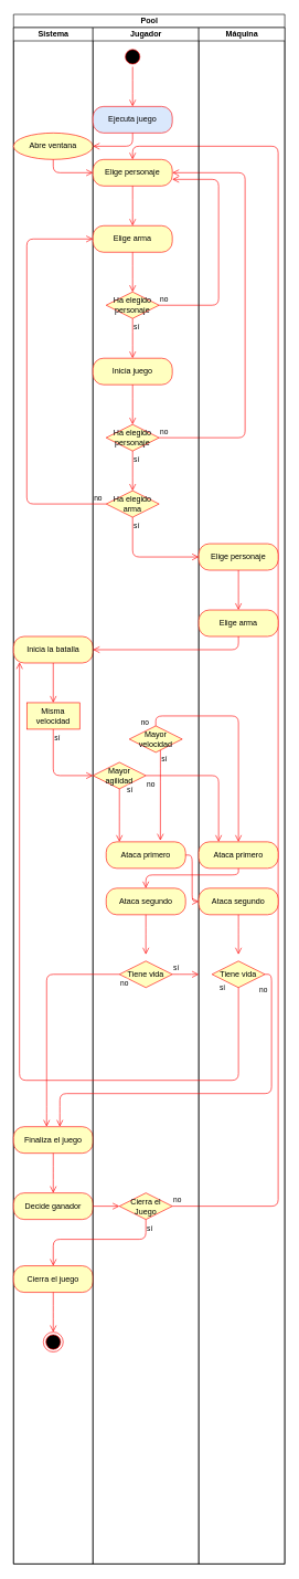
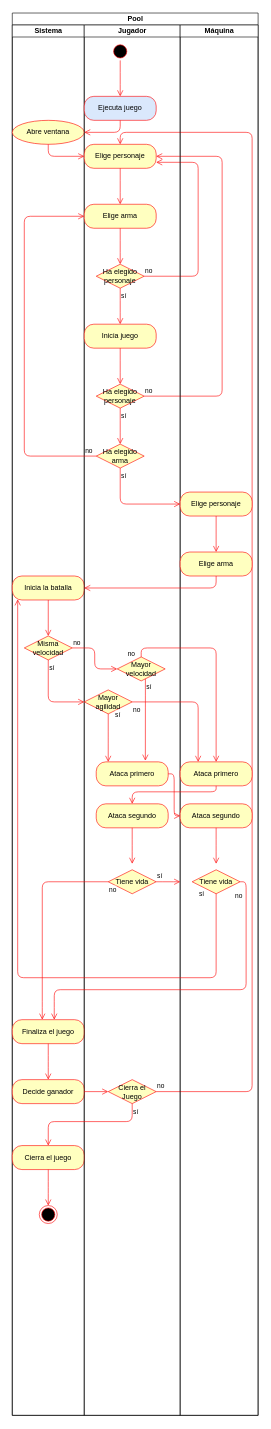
  <mxCell id="0" />
  <mxCell id="1" parent="0" />
  <mxCell id="2" value="Pool" style="swimlane;html=1;childLayout=stackLayout;resizeParent=1;resizeParentMax=0;startSize=20;" vertex="1" parent="1"><mxGeometry y="20" width="410" height="2339" as="geometry" x="20" /></mxCell>
  <mxCell id="3" value="Sistema" style="swimlane;html=1;startSize=20;" vertex="1" parent="2"><mxGeometry y="20" width="120" height="2319" as="geometry" /></mxCell>
  <mxCell id="4" value="Abre ventana" style="ellipse;whiteSpace=wrap;html=1;arcSize=40;fontColor=#000000;fillColor=#ffffc0;strokeColor=#ff0000;" vertex="1" parent="3"><mxGeometry y="159" width="120" height="40" as="geometry" /></mxCell>
  <mxCell id="5" value="Inicia la batalla" style="rounded=1;whiteSpace=wrap;html=1;arcSize=40;fontColor=#000000;fillColor=#ffffc0;strokeColor=#ff0000;" vertex="1" parent="3"><mxGeometry y="919" width="120" height="40" as="geometry" /></mxCell>
  <mxCell id="6" value="" style="edgeStyle=orthogonalEdgeStyle;html=1;verticalAlign=bottom;endArrow=open;endSize=8;strokeColor=#ff0000;" edge="1" source="5" parent="3"><mxGeometry relative="1" as="geometry"><mxPoint x="60" y="1019" as="targetPoint" /></mxGeometry></mxCell>
- <mxCell id="7" value="Misma&lt;br&gt;velocidad" style="whiteSpace=wrap;html=1;fillColor=#ffffc0;strokeColor=#ff0000;rounded=0;" vertex="1" parent="3"><mxGeometry x="20" y="1019" width="80" height="40" as="geometry" /></mxCell>
+ <mxCell id="7" value="Misma&lt;br&gt;velocidad" style="rhombus;whiteSpace=wrap;html=1;fillColor=#ffffc0;strokeColor=#ff0000;" vertex="1" parent="3"><mxGeometry x="20" y="1019" width="80" height="40" as="geometry" /></mxCell>
  <mxCell id="8" value="sí" style="edgeStyle=orthogonalEdgeStyle;html=1;align=left;verticalAlign=top;endArrow=open;endSize=8;strokeColor=#ff0000;" edge="1" source="7" parent="3"><mxGeometry x="-1" relative="1" as="geometry"><mxPoint x="120" y="1129" as="targetPoint" /><Array as="points"><mxPoint x="60" y="1129" /></Array></mxGeometry></mxCell>
  <mxCell id="9" value="Finaliza el juego" style="rounded=1;whiteSpace=wrap;html=1;arcSize=40;fontColor=#000000;fillColor=#ffffc0;strokeColor=#ff0000;" vertex="1" parent="3"><mxGeometry y="1659" width="120" height="40" as="geometry" /></mxCell>
  <mxCell id="10" value="" style="edgeStyle=orthogonalEdgeStyle;html=1;verticalAlign=bottom;endArrow=open;endSize=8;strokeColor=#ff0000;" edge="1" source="9" parent="3"><mxGeometry relative="1" as="geometry"><mxPoint x="60" y="1759" as="targetPoint" /></mxGeometry></mxCell>
  <mxCell id="11" value="Decide ganador" style="rounded=1;whiteSpace=wrap;html=1;arcSize=40;fontColor=#000000;fillColor=#ffffc0;strokeColor=#ff0000;" vertex="1" parent="3"><mxGeometry y="1759" width="120" height="40" as="geometry" /></mxCell>
  <mxCell id="12" value="" style="ellipse;html=1;shape=endState;fillColor=#000000;strokeColor=#ff0000;" vertex="1" parent="3"><mxGeometry x="45" y="1969" width="30" height="30" as="geometry" /></mxCell>
  <mxCell id="13" value="Cierra el juego" style="rounded=1;whiteSpace=wrap;html=1;arcSize=40;fontColor=#000000;fillColor=#ffffc0;strokeColor=#ff0000;" vertex="1" parent="3"><mxGeometry y="1869" width="120" height="40" as="geometry" /></mxCell>
  <mxCell id="14" value="" style="edgeStyle=orthogonalEdgeStyle;html=1;verticalAlign=bottom;endArrow=open;endSize=8;strokeColor=#ff0000;" edge="1" source="13" parent="3"><mxGeometry relative="1" as="geometry"><mxPoint x="60" y="1969" as="targetPoint" /></mxGeometry></mxCell>
  <mxCell id="15" value="Jugador" style="swimlane;html=1;startSize=20;" vertex="1" parent="2"><mxGeometry x="120" y="20" width="160" height="2319" as="geometry" /></mxCell>
  <mxCell id="16" value="" style="ellipse;html=1;shape=startState;fillColor=#000000;strokeColor=#ff0000;" vertex="1" parent="15"><mxGeometry x="45" y="29" width="30" height="30" as="geometry" /></mxCell>
  <mxCell id="17" value="" style="edgeStyle=orthogonalEdgeStyle;html=1;verticalAlign=bottom;endArrow=open;endSize=8;strokeColor=#ff0000;" edge="1" source="16" parent="15"><mxGeometry relative="1" as="geometry"><mxPoint x="60" y="119" as="targetPoint" /></mxGeometry></mxCell>
  <mxCell id="18" value="Ejecuta juego" style="rounded=1;whiteSpace=wrap;html=1;arcSize=40;fontColor=#000000;fillColor=#dae8fc;strokeColor=#ff0000;" vertex="1" parent="15"><mxGeometry y="119" width="120" height="40" as="geometry" /></mxCell>
  <mxCell id="19" value="Elige personaje" style="rounded=1;whiteSpace=wrap;html=1;arcSize=40;fontColor=#000000;fillColor=#ffffc0;strokeColor=#ff0000;" vertex="1" parent="15"><mxGeometry y="199" width="120" height="40" as="geometry" /></mxCell>
  <mxCell id="20" value="" style="edgeStyle=orthogonalEdgeStyle;html=1;verticalAlign=bottom;endArrow=open;endSize=8;strokeColor=#ff0000;" edge="1" source="19" parent="15"><mxGeometry relative="1" as="geometry"><mxPoint x="60" y="299" as="targetPoint" /></mxGeometry></mxCell>
  <mxCell id="21" value="Elige arma" style="rounded=1;whiteSpace=wrap;html=1;arcSize=40;fontColor=#000000;fillColor=#ffffc0;strokeColor=#ff0000;" vertex="1" parent="15"><mxGeometry y="299" width="120" height="40" as="geometry" /></mxCell>
  <mxCell id="22" value="" style="edgeStyle=orthogonalEdgeStyle;html=1;verticalAlign=bottom;endArrow=open;endSize=8;strokeColor=#ff0000;" edge="1" source="21" parent="15"><mxGeometry relative="1" as="geometry"><mxPoint x="60" y="399" as="targetPoint" /></mxGeometry></mxCell>
  <mxCell id="23" value="Ha elegido&lt;br&gt;personaje" style="rhombus;whiteSpace=wrap;html=1;fillColor=#ffffc0;strokeColor=#ff0000;" vertex="1" parent="15"><mxGeometry x="20" y="399" width="80" height="40" as="geometry" /></mxCell>
  <mxCell id="24" value="no" style="edgeStyle=orthogonalEdgeStyle;html=1;align=left;verticalAlign=bottom;endArrow=open;endSize=8;strokeColor=#ff0000;" edge="1" source="23" parent="15"><mxGeometry x="-1" relative="1" as="geometry"><mxPoint x="120" y="229" as="targetPoint" /><Array as="points"><mxPoint x="190" y="419" /><mxPoint x="190" y="229" /><mxPoint x="120" y="229" /></Array></mxGeometry></mxCell>
  <mxCell id="25" value="sí" style="edgeStyle=orthogonalEdgeStyle;html=1;align=left;verticalAlign=top;endArrow=open;endSize=8;strokeColor=#ff0000;" edge="1" source="23" parent="15"><mxGeometry x="-1" relative="1" as="geometry"><mxPoint x="60" y="499" as="targetPoint" /></mxGeometry></mxCell>
  <mxCell id="26" value="Inicia juego" style="rounded=1;whiteSpace=wrap;html=1;arcSize=40;fontColor=#000000;fillColor=#ffffc0;strokeColor=#ff0000;" vertex="1" parent="15"><mxGeometry y="499" width="120" height="40" as="geometry" /></mxCell>
  <mxCell id="27" value="" style="edgeStyle=orthogonalEdgeStyle;html=1;verticalAlign=bottom;endArrow=open;endSize=8;strokeColor=#ff0000;" edge="1" source="26" parent="15"><mxGeometry relative="1" as="geometry"><mxPoint x="60" y="599" as="targetPoint" /></mxGeometry></mxCell>
  <mxCell id="28" value="Ha elegido&lt;br&gt;personaje" style="rhombus;whiteSpace=wrap;html=1;fillColor=#ffffc0;strokeColor=#ff0000;" vertex="1" parent="15"><mxGeometry x="20" y="599" width="80" height="40" as="geometry" /></mxCell>
  <mxCell id="29" value="no" style="edgeStyle=orthogonalEdgeStyle;html=1;align=left;verticalAlign=bottom;endArrow=open;endSize=8;strokeColor=#ff0000;" edge="1" source="28" parent="15"><mxGeometry x="-1" relative="1" as="geometry"><mxPoint x="120" y="219" as="targetPoint" /><Array as="points"><mxPoint x="230" y="619" /><mxPoint x="230" y="219" /><mxPoint x="120" y="219" /></Array></mxGeometry></mxCell>
  <mxCell id="30" value="sí" style="edgeStyle=orthogonalEdgeStyle;html=1;align=left;verticalAlign=top;endArrow=open;endSize=8;strokeColor=#ff0000;" edge="1" source="28" parent="15"><mxGeometry x="-1" relative="1" as="geometry"><mxPoint x="60" y="699" as="targetPoint" /></mxGeometry></mxCell>
  <mxCell id="31" value="Ha elegido&lt;br&gt;arma" style="rhombus;whiteSpace=wrap;html=1;fillColor=#ffffc0;strokeColor=#ff0000;" vertex="1" parent="15"><mxGeometry x="20" y="699" width="80" height="40" as="geometry" /></mxCell>
  <mxCell id="32" value="no" style="edgeStyle=orthogonalEdgeStyle;html=1;align=left;verticalAlign=bottom;endArrow=open;endSize=8;strokeColor=#ff0000;" edge="1" source="31" parent="15" target="21"><mxGeometry x="-0.935" relative="1" as="geometry"><mxPoint x="-50" y="309" as="targetPoint" /><Array as="points"><mxPoint x="-100" y="719" /><mxPoint x="-100" y="319" /></Array><mxPoint as="offset" /></mxGeometry></mxCell>
  <mxCell id="33" value="Mayor&lt;br&gt;velocidad" style="rhombus;whiteSpace=wrap;html=1;fillColor=#ffffc0;strokeColor=#ff0000;" vertex="1" parent="15"><mxGeometry x="55" y="1054" width="80" height="40" as="geometry" /></mxCell>
  <mxCell id="34" value="sí" style="edgeStyle=orthogonalEdgeStyle;html=1;align=left;verticalAlign=top;endArrow=open;endSize=8;strokeColor=#ff0000;entryX=0.683;entryY=-0.05;entryDx=0;entryDy=0;entryPerimeter=0;" edge="1" source="33" parent="15" target="35"><mxGeometry x="-1" relative="1" as="geometry"><mxPoint x="100" y="1219" as="targetPoint" /><Array as="points"><mxPoint x="102" y="1129" /><mxPoint x="102" y="1129" /></Array></mxGeometry></mxCell>
  <mxCell id="35" value="Ataca primero" style="rounded=1;whiteSpace=wrap;html=1;arcSize=40;fontColor=#000000;fillColor=#ffffc0;strokeColor=#ff0000;" vertex="1" parent="15"><mxGeometry x="20" y="1229" width="120" height="40" as="geometry" /></mxCell>
  <mxCell id="36" value="Mayor&lt;br&gt;agilidad" style="rhombus;whiteSpace=wrap;html=1;fillColor=#ffffc0;strokeColor=#ff0000;" vertex="1" parent="15"><mxGeometry y="1109" width="80" height="40" as="geometry" /></mxCell>
  <mxCell id="37" value="sí" style="edgeStyle=orthogonalEdgeStyle;html=1;align=left;verticalAlign=bottom;endArrow=open;endSize=8;strokeColor=#ff0000;" edge="1" source="36" parent="15"><mxGeometry x="-0.75" y="10" relative="1" as="geometry"><mxPoint x="40" y="1229" as="targetPoint" /><Array as="points"><mxPoint x="40" y="1189" /><mxPoint x="40" y="1189" /></Array><mxPoint as="offset" /></mxGeometry></mxCell>
  <mxCell id="38" value="Ataca segundo" style="rounded=1;whiteSpace=wrap;html=1;arcSize=40;fontColor=#000000;fillColor=#ffffc0;strokeColor=#ff0000;" vertex="1" parent="15"><mxGeometry x="20" y="1299" width="120" height="40" as="geometry" /></mxCell>
  <mxCell id="39" value="" style="edgeStyle=orthogonalEdgeStyle;html=1;verticalAlign=bottom;endArrow=open;endSize=8;strokeColor=#ff0000;" edge="1" source="38" parent="15"><mxGeometry relative="1" as="geometry"><mxPoint x="80" y="1399" as="targetPoint" /></mxGeometry></mxCell>
  <mxCell id="40" value="Tiene vida" style="rhombus;whiteSpace=wrap;html=1;fillColor=#ffffc0;strokeColor=#ff0000;" vertex="1" parent="15"><mxGeometry x="40" y="1409" width="80" height="40" as="geometry" /></mxCell>
  <mxCell id="41" value="no" style="edgeStyle=orthogonalEdgeStyle;html=1;align=left;verticalAlign=top;endArrow=open;endSize=8;strokeColor=#ff0000;" edge="1" source="40" parent="15"><mxGeometry x="-1" relative="1" as="geometry"><mxPoint x="-70" y="1659" as="targetPoint" /><Array as="points"><mxPoint x="-70" y="1429" /><mxPoint x="-70" y="1639" /></Array></mxGeometry></mxCell>
  <mxCell id="42" value="Cierra el&lt;br&gt;Juego" style="rhombus;whiteSpace=wrap;html=1;fillColor=#ffffc0;strokeColor=#ff0000;" vertex="1" parent="15"><mxGeometry x="40" y="1759" width="80" height="40" as="geometry" /></mxCell>
  <mxCell id="43" value="no" style="edgeStyle=orthogonalEdgeStyle;html=1;align=left;verticalAlign=bottom;endArrow=open;endSize=8;strokeColor=#ff0000;entryX=0.5;entryY=0;entryDx=0;entryDy=0;" edge="1" source="42" parent="15" target="19"><mxGeometry x="-1" relative="1" as="geometry"><mxPoint x="270" y="191" as="targetPoint" /><Array as="points"><mxPoint x="280" y="1779" /><mxPoint x="280" y="179" /><mxPoint x="60" y="179" /></Array></mxGeometry></mxCell>
  <mxCell id="44" value="Máquina" style="swimlane;html=1;startSize=20;" vertex="1" parent="2"><mxGeometry x="280" y="20" width="130" height="2319" as="geometry" /></mxCell>
  <mxCell id="45" value="Elige personaje" style="rounded=1;whiteSpace=wrap;html=1;arcSize=40;fontColor=#000000;fillColor=#ffffc0;strokeColor=#ff0000;" vertex="1" parent="44"><mxGeometry y="779" width="120" height="40" as="geometry" /></mxCell>
  <mxCell id="46" value="" style="edgeStyle=orthogonalEdgeStyle;html=1;verticalAlign=bottom;endArrow=open;endSize=8;strokeColor=#ff0000;" edge="1" source="45" parent="44"><mxGeometry relative="1" as="geometry"><mxPoint x="60" y="879" as="targetPoint" /></mxGeometry></mxCell>
  <mxCell id="47" value="Elige arma" style="rounded=1;whiteSpace=wrap;html=1;arcSize=40;fontColor=#000000;fillColor=#ffffc0;strokeColor=#ff0000;" vertex="1" parent="44"><mxGeometry y="879" width="120" height="40" as="geometry" /></mxCell>
  <mxCell id="48" value="" style="edgeStyle=orthogonalEdgeStyle;html=1;verticalAlign=bottom;endArrow=open;endSize=8;strokeColor=#ff0000;" edge="1" source="47" parent="44"><mxGeometry relative="1" as="geometry"><mxPoint x="-160" y="939" as="targetPoint" /><Array as="points"><mxPoint x="60" y="939" /></Array></mxGeometry></mxCell>
  <mxCell id="49" value="Ataca primero" style="rounded=1;whiteSpace=wrap;html=1;arcSize=40;fontColor=#000000;fillColor=#ffffc0;strokeColor=#ff0000;" vertex="1" parent="44"><mxGeometry y="1229" width="120" height="40" as="geometry" /></mxCell>
  <mxCell id="50" value="Ataca segundo" style="rounded=1;whiteSpace=wrap;html=1;arcSize=40;fontColor=#000000;fillColor=#ffffc0;strokeColor=#ff0000;" vertex="1" parent="44"><mxGeometry y="1299" width="120" height="40" as="geometry" /></mxCell>
  <mxCell id="51" value="" style="edgeStyle=orthogonalEdgeStyle;html=1;verticalAlign=bottom;endArrow=open;endSize=8;strokeColor=#ff0000;" edge="1" source="50" parent="44"><mxGeometry relative="1" as="geometry"><mxPoint x="60" y="1399" as="targetPoint" /></mxGeometry></mxCell>
  <mxCell id="52" value="Tiene vida" style="rhombus;whiteSpace=wrap;html=1;fillColor=#ffffc0;strokeColor=#ff0000;" vertex="1" parent="44"><mxGeometry x="20" y="1409" width="80" height="40" as="geometry" /></mxCell>
  <mxCell id="53" value="no" style="edgeStyle=orthogonalEdgeStyle;html=1;align=left;verticalAlign=top;endArrow=open;endSize=8;strokeColor=#ff0000;" edge="1" source="52" parent="44"><mxGeometry x="-1" y="-14" relative="1" as="geometry"><mxPoint x="-210" y="1659" as="targetPoint" /><Array as="points"><mxPoint x="110" y="1429" /><mxPoint x="110" y="1609" /><mxPoint x="-210" y="1609" /><mxPoint x="-210" y="1639" /></Array><mxPoint x="-10" y="-4" as="offset" /></mxGeometry></mxCell>
  <mxCell id="54" value="" style="edgeStyle=orthogonalEdgeStyle;html=1;verticalAlign=bottom;endArrow=open;endSize=8;strokeColor=#ff0000;" edge="1" source="18" parent="2" target="4"><mxGeometry relative="1" as="geometry"><mxPoint x="120" y="209" as="targetPoint" /><Array as="points"><mxPoint x="180" y="199" /></Array></mxGeometry></mxCell>
  <mxCell id="55" value="" style="edgeStyle=orthogonalEdgeStyle;html=1;verticalAlign=bottom;endArrow=open;endSize=8;strokeColor=#ff0000;entryX=0;entryY=0.5;entryDx=0;entryDy=0;" edge="1" source="4" parent="2" target="19"><mxGeometry relative="1" as="geometry"><mxPoint x="60" y="289" as="targetPoint" /></mxGeometry></mxCell>
  <mxCell id="56" value="sí" style="edgeStyle=orthogonalEdgeStyle;html=1;align=left;verticalAlign=top;endArrow=open;endSize=8;strokeColor=#ff0000;entryX=0;entryY=0.5;entryDx=0;entryDy=0;" edge="1" source="31" parent="2" target="45"><mxGeometry x="-1" relative="1" as="geometry"><mxPoint x="260" y="819" as="targetPoint" /><Array as="points"><mxPoint x="180" y="819" /></Array></mxGeometry></mxCell>
+ <mxCell id="57" value="no" style="edgeStyle=orthogonalEdgeStyle;html=1;align=left;verticalAlign=bottom;endArrow=open;endSize=8;strokeColor=#ff0000;entryX=0;entryY=0.5;entryDx=0;entryDy=0;" edge="1" source="7" parent="2" target="33"><mxGeometry x="-1" relative="1" as="geometry"><mxPoint x="140" y="1059" as="targetPoint" /></mxGeometry></mxCell>
  <mxCell id="58" value="no" style="edgeStyle=orthogonalEdgeStyle;html=1;align=left;verticalAlign=bottom;endArrow=open;endSize=8;strokeColor=#ff0000;" edge="1" source="33" parent="2"><mxGeometry x="-1" y="14" relative="1" as="geometry"><mxPoint x="340" y="1249" as="targetPoint" /><Array as="points"><mxPoint x="340" y="1059" /></Array><mxPoint x="-10" y="4" as="offset" /></mxGeometry></mxCell>
  <mxCell id="59" value="no" style="edgeStyle=orthogonalEdgeStyle;html=1;align=left;verticalAlign=top;endArrow=open;endSize=8;strokeColor=#ff0000;" edge="1" source="36" parent="2"><mxGeometry x="-1" relative="1" as="geometry"><mxPoint x="310" y="1249" as="targetPoint" /><Array as="points"><mxPoint x="310" y="1149" /></Array></mxGeometry></mxCell>
  <mxCell id="60" value="" style="edgeStyle=orthogonalEdgeStyle;html=1;verticalAlign=bottom;endArrow=open;endSize=8;strokeColor=#ff0000;entryX=0;entryY=0.5;entryDx=0;entryDy=0;" edge="1" parent="2" source="35" target="50"><mxGeometry relative="1" as="geometry"><mxPoint x="200" y="1319" as="targetPoint" /></mxGeometry></mxCell>
  <mxCell id="61" value="" style="edgeStyle=orthogonalEdgeStyle;html=1;verticalAlign=bottom;endArrow=open;endSize=8;strokeColor=#ff0000;entryX=0.5;entryY=0;entryDx=0;entryDy=0;" edge="1" source="49" parent="2" target="38"><mxGeometry relative="1" as="geometry"><mxPoint x="340" y="1319" as="targetPoint" /><Array as="points"><mxPoint x="340" y="1299" /><mxPoint x="200" y="1299" /></Array></mxGeometry></mxCell>
  <mxCell id="62" value="sí" style="edgeStyle=orthogonalEdgeStyle;html=1;align=left;verticalAlign=bottom;endArrow=open;endSize=8;strokeColor=#ff0000;entryX=0;entryY=0.5;entryDx=0;entryDy=0;" edge="1" source="40" parent="2"><mxGeometry x="-1" relative="1" as="geometry"><mxPoint x="280" y="1449" as="targetPoint" /></mxGeometry></mxCell>
  <mxCell id="63" value="sí" style="edgeStyle=orthogonalEdgeStyle;html=1;align=left;verticalAlign=bottom;endArrow=open;endSize=8;strokeColor=#ff0000;entryX=0.075;entryY=0.975;entryDx=0;entryDy=0;entryPerimeter=0;" edge="1" source="52" parent="2" target="5"><mxGeometry x="-0.982" y="-30" relative="1" as="geometry"><mxPoint x="480" y="1449" as="targetPoint" /><Array as="points"><mxPoint x="340" y="1609" /><mxPoint x="9" y="1609" /></Array><mxPoint as="offset" /></mxGeometry></mxCell>
  <mxCell id="64" value="" style="edgeStyle=orthogonalEdgeStyle;html=1;verticalAlign=bottom;endArrow=open;endSize=8;strokeColor=#ff0000;" edge="1" source="11" parent="2" target="42"><mxGeometry relative="1" as="geometry"><mxPoint x="60" y="1879" as="targetPoint" /></mxGeometry></mxCell>
  <mxCell id="65" value="sí" style="edgeStyle=orthogonalEdgeStyle;html=1;align=left;verticalAlign=top;endArrow=open;endSize=8;strokeColor=#ff0000;entryX=0.5;entryY=0;entryDx=0;entryDy=0;" edge="1" source="42" parent="2" target="13"><mxGeometry x="-1" relative="1" as="geometry"><mxPoint x="200" y="1879" as="targetPoint" /><Array as="points"><mxPoint x="200" y="1849" /><mxPoint x="60" y="1849" /></Array></mxGeometry></mxCell>
